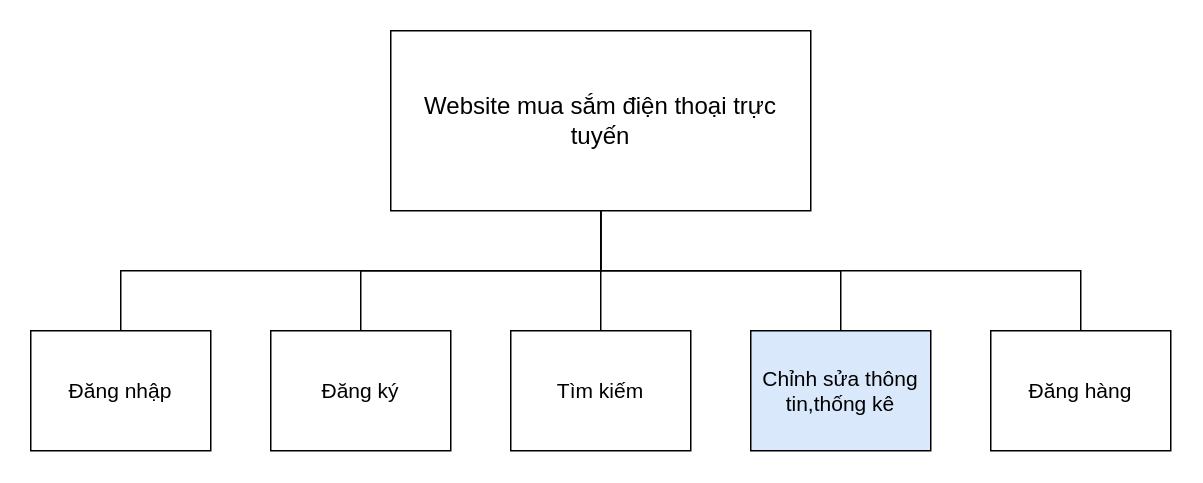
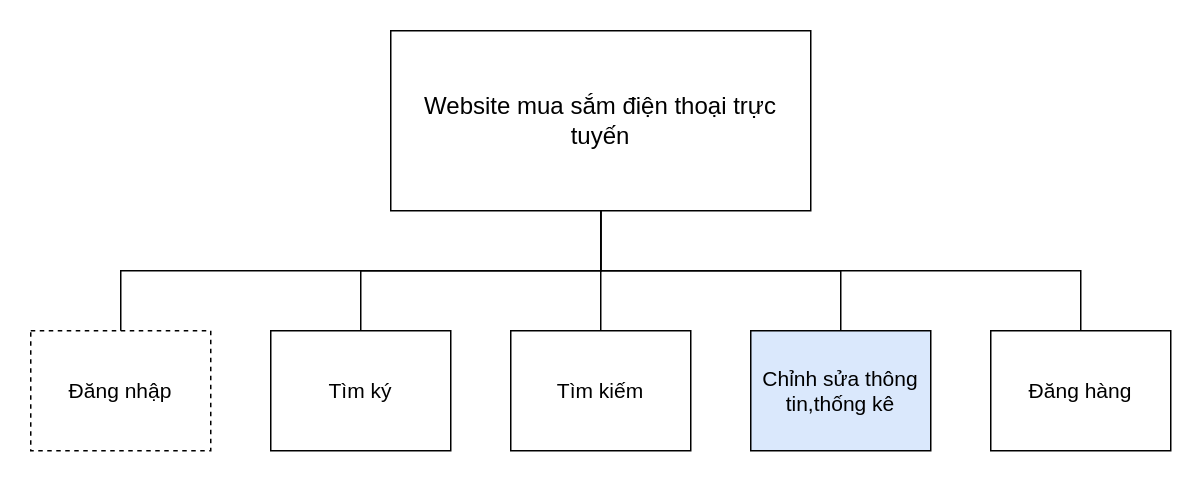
  <mxCell id="0" />
  <mxCell id="1" parent="0" />
  <mxCell id="2" value="&lt;font size=&quot;3&quot;&gt;Website mua sắm điện thoại trực tuyến&lt;/font&gt;" style="rounded=0;whiteSpace=wrap;html=1;" vertex="1" parent="1"><mxGeometry x="260" y="20" width="280" height="120" as="geometry" /></mxCell>
- <mxCell id="3" value="&lt;font style=&quot;font-size: 14px;&quot;&gt;Đăng nhập&lt;/font&gt;" style="rounded=0;whiteSpace=wrap;html=1;" vertex="1" parent="1"><mxGeometry y="220" width="120" height="80" as="geometry" x="20" /></mxCell>
- <mxCell id="4" value="&lt;font style=&quot;font-size: 14px;&quot;&gt;Đăng ký&lt;/font&gt;" style="rounded=0;whiteSpace=wrap;html=1;" vertex="1" parent="1"><mxGeometry x="180" y="220" width="120" height="80" as="geometry" /></mxCell>
+ <mxCell id="3" value="&lt;font style=&quot;font-size: 14px;&quot;&gt;Đăng nhập&lt;/font&gt;" style="rounded=0;whiteSpace=wrap;html=1;dashed=1;" vertex="1" parent="1"><mxGeometry y="220" width="120" height="80" as="geometry" x="20" /></mxCell>
+ <mxCell id="4" value="&lt;font style=&quot;font-size: 14px;&quot;&gt;Tìm ký&lt;/font&gt;" style="rounded=0;whiteSpace=wrap;html=1;" vertex="1" parent="1"><mxGeometry x="180" y="220" width="120" height="80" as="geometry" /></mxCell>
  <mxCell id="5" value="&lt;font style=&quot;font-size: 14px;&quot;&gt;Tìm kiếm&lt;/font&gt;" style="rounded=0;whiteSpace=wrap;html=1;" vertex="1" parent="1"><mxGeometry x="340" y="220" width="120" height="80" as="geometry" /></mxCell>
  <mxCell id="6" value="&lt;font style=&quot;font-size: 14px;&quot;&gt;Chỉnh sửa thông tin,thống kê&lt;/font&gt;" style="rounded=0;whiteSpace=wrap;html=1;fillColor=#dae8fc;" vertex="1" parent="1"><mxGeometry x="500" y="220" width="120" height="80" as="geometry" /></mxCell>
  <mxCell id="7" value="&lt;font style=&quot;font-size: 14px;&quot;&gt;Đăng hàng&lt;/font&gt;" style="rounded=0;whiteSpace=wrap;html=1;" vertex="1" parent="1"><mxGeometry x="660" y="220" width="120" height="80" as="geometry" /></mxCell>
  <mxCell id="8" value="" style="endArrow=none;html=1;rounded=0;exitX=0.5;exitY=0;exitDx=0;exitDy=0;entryX=0.5;entryY=1;entryDx=0;entryDy=0;" edge="1" parent="1" source="3" target="2"><mxGeometry width="50" height="50" relative="1" as="geometry"><mxPoint x="310" y="280" as="sourcePoint" /><mxPoint x="360" y="230" as="targetPoint" /><Array as="points"><mxPoint x="80" y="180" /><mxPoint x="400" y="180" /></Array></mxGeometry></mxCell>
  <mxCell id="9" value="" style="endArrow=none;html=1;rounded=0;entryX=0.5;entryY=1;entryDx=0;entryDy=0;exitX=0.5;exitY=0;exitDx=0;exitDy=0;" edge="1" parent="1" source="4" target="2"><mxGeometry width="50" height="50" relative="1" as="geometry"><mxPoint x="250" y="430" as="sourcePoint" /><mxPoint x="300" y="380" as="targetPoint" /><Array as="points"><mxPoint x="240" y="180" /><mxPoint x="400" y="180" /></Array></mxGeometry></mxCell>
  <mxCell id="10" value="" style="endArrow=none;html=1;rounded=0;exitX=0.5;exitY=0;exitDx=0;exitDy=0;" edge="1" parent="1" source="5"><mxGeometry width="50" height="50" relative="1" as="geometry"><mxPoint x="650" y="420" as="sourcePoint" /><mxPoint x="400" y="180" as="targetPoint" /></mxGeometry></mxCell>
  <mxCell id="11" value="" style="endArrow=none;html=1;rounded=0;entryX=0.5;entryY=0;entryDx=0;entryDy=0;" edge="1" parent="1" target="6"><mxGeometry width="50" height="50" relative="1" as="geometry"><mxPoint x="400" y="140" as="sourcePoint" /><mxPoint x="640" y="130" as="targetPoint" /><Array as="points"><mxPoint x="400" y="180" /><mxPoint x="560" y="180" /></Array></mxGeometry></mxCell>
  <mxCell id="12" value="" style="endArrow=none;html=1;rounded=0;entryX=0.5;entryY=0;entryDx=0;entryDy=0;exitX=0.5;exitY=1;exitDx=0;exitDy=0;" edge="1" parent="1" source="2" target="7"><mxGeometry width="50" height="50" relative="1" as="geometry"><mxPoint x="640" y="400" as="sourcePoint" /><mxPoint x="690" y="350" as="targetPoint" /><Array as="points"><mxPoint x="400" y="180" /><mxPoint x="720" y="180" /></Array></mxGeometry></mxCell>
